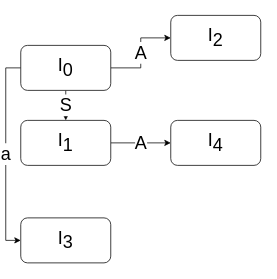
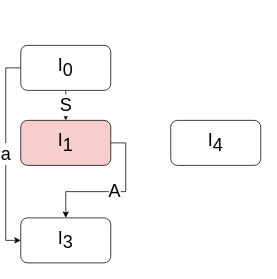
  <mxCell id="0" />
  <mxCell id="1" parent="0" />
- <mxCell id="2" value="A" style="edgeStyle=orthogonalEdgeStyle;rounded=0;orthogonalLoop=1;jettySize=auto;html=1;exitX=1;exitY=0.5;exitDx=0;exitDy=0;entryX=0;entryY=0.5;entryDx=0;entryDy=0;fontSize=24;" edge="1" parent="1" source="3" target="6"><mxGeometry relative="1" as="geometry" /></mxCell>
- <mxCell id="3" value="I&lt;span style=&quot;font-size: 24px;&quot;&gt;&lt;sub style=&quot;font-size: 24px;&quot;&gt;1&lt;/sub&gt;&lt;/span&gt;" style="rounded=1;whiteSpace=wrap;html=1;fontSize=24;" vertex="1" parent="1"><mxGeometry x="20" y="160" width="120" height="60" as="geometry" /></mxCell>
- <mxCell id="4" value="I&lt;sub style=&quot;font-size: 24px;&quot;&gt;2&lt;/sub&gt;" style="rounded=1;whiteSpace=wrap;html=1;fontSize=24;" vertex="1" parent="1"><mxGeometry x="220" y="20" width="120" height="60" as="geometry" /></mxCell>
+ <mxCell id="2" value="A" style="edgeStyle=orthogonalEdgeStyle;rounded=0;orthogonalLoop=1;jettySize=auto;html=1;exitX=1;exitY=0.5;exitDx=0;exitDy=0;fontSize=24;" edge="1" parent="1" source="3" target="5"><mxGeometry relative="1" as="geometry" /></mxCell>
+ <mxCell id="3" value="I&lt;span style=&quot;font-size: 24px;&quot;&gt;&lt;sub style=&quot;font-size: 24px;&quot;&gt;1&lt;/sub&gt;&lt;/span&gt;" style="rounded=1;whiteSpace=wrap;html=1;fontSize=24;fillColor=#f8cecc;" vertex="1" parent="1"><mxGeometry x="20" y="160" width="120" height="60" as="geometry" /></mxCell>
  <mxCell id="5" value="I&lt;sub style=&quot;font-size: 24px;&quot;&gt;3&lt;/sub&gt;" style="rounded=1;whiteSpace=wrap;html=1;fontSize=24;" vertex="1" parent="1"><mxGeometry x="20" y="290" width="120" height="60" as="geometry" /></mxCell>
  <mxCell id="6" value="I&lt;sub style=&quot;font-size: 24px;&quot;&gt;4&lt;/sub&gt;" style="rounded=1;whiteSpace=wrap;html=1;fontSize=24;" vertex="1" parent="1"><mxGeometry x="220" y="160" width="120" height="60" as="geometry" /></mxCell>
- <mxCell id="7" value="A" style="edgeStyle=orthogonalEdgeStyle;rounded=0;orthogonalLoop=1;jettySize=auto;html=1;exitX=1;exitY=0.5;exitDx=0;exitDy=0;entryX=0;entryY=0.5;entryDx=0;entryDy=0;fontSize=24;" edge="1" parent="1" source="10" target="4"><mxGeometry relative="1" as="geometry" /></mxCell>
  <mxCell id="8" value="S" style="edgeStyle=orthogonalEdgeStyle;rounded=0;orthogonalLoop=1;jettySize=auto;html=1;exitX=0.5;exitY=1;exitDx=0;exitDy=0;entryX=0.5;entryY=0;entryDx=0;entryDy=0;fontSize=24;" edge="1" parent="1" source="10" target="3"><mxGeometry relative="1" as="geometry" /></mxCell>
  <mxCell id="9" value="a" style="edgeStyle=orthogonalEdgeStyle;rounded=0;orthogonalLoop=1;jettySize=auto;html=1;exitX=0;exitY=0.5;exitDx=0;exitDy=0;entryX=0;entryY=0.5;entryDx=0;entryDy=0;fontSize=24;" edge="1" parent="1" source="10" target="5"><mxGeometry relative="1" as="geometry" /></mxCell>
  <mxCell id="10" value="I&lt;sub style=&quot;font-size: 24px;&quot;&gt;0&lt;/sub&gt;" style="rounded=1;whiteSpace=wrap;html=1;fontSize=24;" vertex="1" parent="1"><mxGeometry x="20" y="60" width="120" height="60" as="geometry" /></mxCell>
